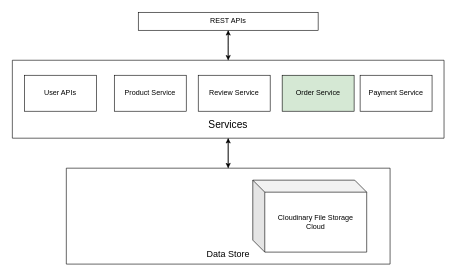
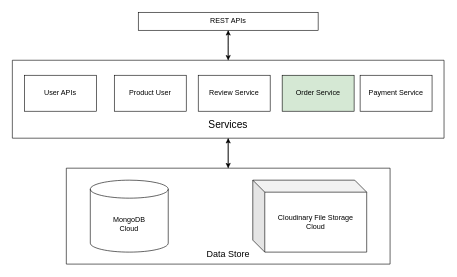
  <mxCell id="0" />
  <mxCell id="1" parent="0" />
  <mxCell id="2" style="edgeStyle=orthogonalEdgeStyle;rounded=0;orthogonalLoop=1;jettySize=auto;html=1;entryX=0.5;entryY=0;entryDx=0;entryDy=0;" edge="1" parent="1" source="4" target="12"><mxGeometry relative="1" as="geometry" /></mxCell>
  <mxCell id="3" style="edgeStyle=orthogonalEdgeStyle;rounded=0;orthogonalLoop=1;jettySize=auto;html=1;entryX=0.5;entryY=1;entryDx=0;entryDy=0;" edge="1" parent="1" source="4" target="17"><mxGeometry relative="1" as="geometry" /></mxCell>
  <mxCell id="4" value="" style="swimlane;startSize=0;" vertex="1" parent="1"><mxGeometry x="20" y="100" width="720" height="130" as="geometry" /></mxCell>
- <mxCell id="5" value="Product Service" style="rounded=0;whiteSpace=wrap;html=1;" vertex="1" parent="4"><mxGeometry x="170" y="25" width="120" height="60" as="geometry" /></mxCell>
+ <mxCell id="5" value="Product User" style="rounded=0;whiteSpace=wrap;html=1;" vertex="1" parent="4"><mxGeometry x="170" y="25" width="120" height="60" as="geometry" /></mxCell>
  <mxCell id="6" value="User APIs" style="rounded=0;whiteSpace=wrap;html=1;" vertex="1" parent="4"><mxGeometry x="20" y="25" width="120" height="60" as="geometry" /></mxCell>
  <mxCell id="7" value="Review Service" style="rounded=0;whiteSpace=wrap;html=1;" vertex="1" parent="4"><mxGeometry x="310" y="25" width="120" height="60" as="geometry" /></mxCell>
  <mxCell id="8" value="Order Service" style="rounded=0;whiteSpace=wrap;html=1;fillColor=#d5e8d4;" vertex="1" parent="4"><mxGeometry x="450" y="25" width="120" height="60" as="geometry" /></mxCell>
  <mxCell id="9" value="Payment Service" style="rounded=0;whiteSpace=wrap;html=1;" vertex="1" parent="4"><mxGeometry x="580" y="25" width="120" height="60" as="geometry" /></mxCell>
  <mxCell id="10" value="Services" style="text;html=1;align=center;verticalAlign=middle;whiteSpace=wrap;rounded=0;fontSize=17;" vertex="1" parent="4"><mxGeometry x="305" y="93" width="110" height="30" as="geometry" /></mxCell>
  <mxCell id="11" style="edgeStyle=orthogonalEdgeStyle;rounded=0;orthogonalLoop=1;jettySize=auto;html=1;entryX=0.5;entryY=1;entryDx=0;entryDy=0;" edge="1" parent="1" source="12" target="4"><mxGeometry relative="1" as="geometry" /></mxCell>
  <mxCell id="12" value="" style="swimlane;startSize=0;" vertex="1" parent="1"><mxGeometry x="110" y="280" width="540" height="160" as="geometry" /></mxCell>
+ <mxCell id="13" value="MongoDB&lt;div&gt;Cloud&lt;/div&gt;" style="shape=cylinder3;whiteSpace=wrap;html=1;boundedLbl=1;backgroundOutline=1;size=15;" vertex="1" parent="12"><mxGeometry x="40" y="20" width="130" height="120" as="geometry" /></mxCell>
  <mxCell id="14" value="Cloudinary File Storage&lt;div&gt;Cloud&lt;/div&gt;" style="shape=cube;whiteSpace=wrap;html=1;boundedLbl=1;backgroundOutline=1;darkOpacity=0.05;darkOpacity2=0.1;" vertex="1" parent="12"><mxGeometry x="311" y="20" width="190" height="120" as="geometry" /></mxCell>
  <mxCell id="15" value="Data Store" style="text;html=1;align=center;verticalAlign=middle;whiteSpace=wrap;rounded=0;fontSize=15;" vertex="1" parent="12"><mxGeometry x="220" y="128" width="100" height="30" as="geometry" /></mxCell>
  <mxCell id="16" style="edgeStyle=orthogonalEdgeStyle;rounded=0;orthogonalLoop=1;jettySize=auto;html=1;" edge="1" parent="1" source="17"><mxGeometry relative="1" as="geometry"><mxPoint x="380" y="100" as="targetPoint" /></mxGeometry></mxCell>
  <mxCell id="17" value="REST APIs" style="rounded=0;whiteSpace=wrap;html=1;" vertex="1" parent="1"><mxGeometry x="230" y="20" width="300" height="30" as="geometry" /></mxCell>
